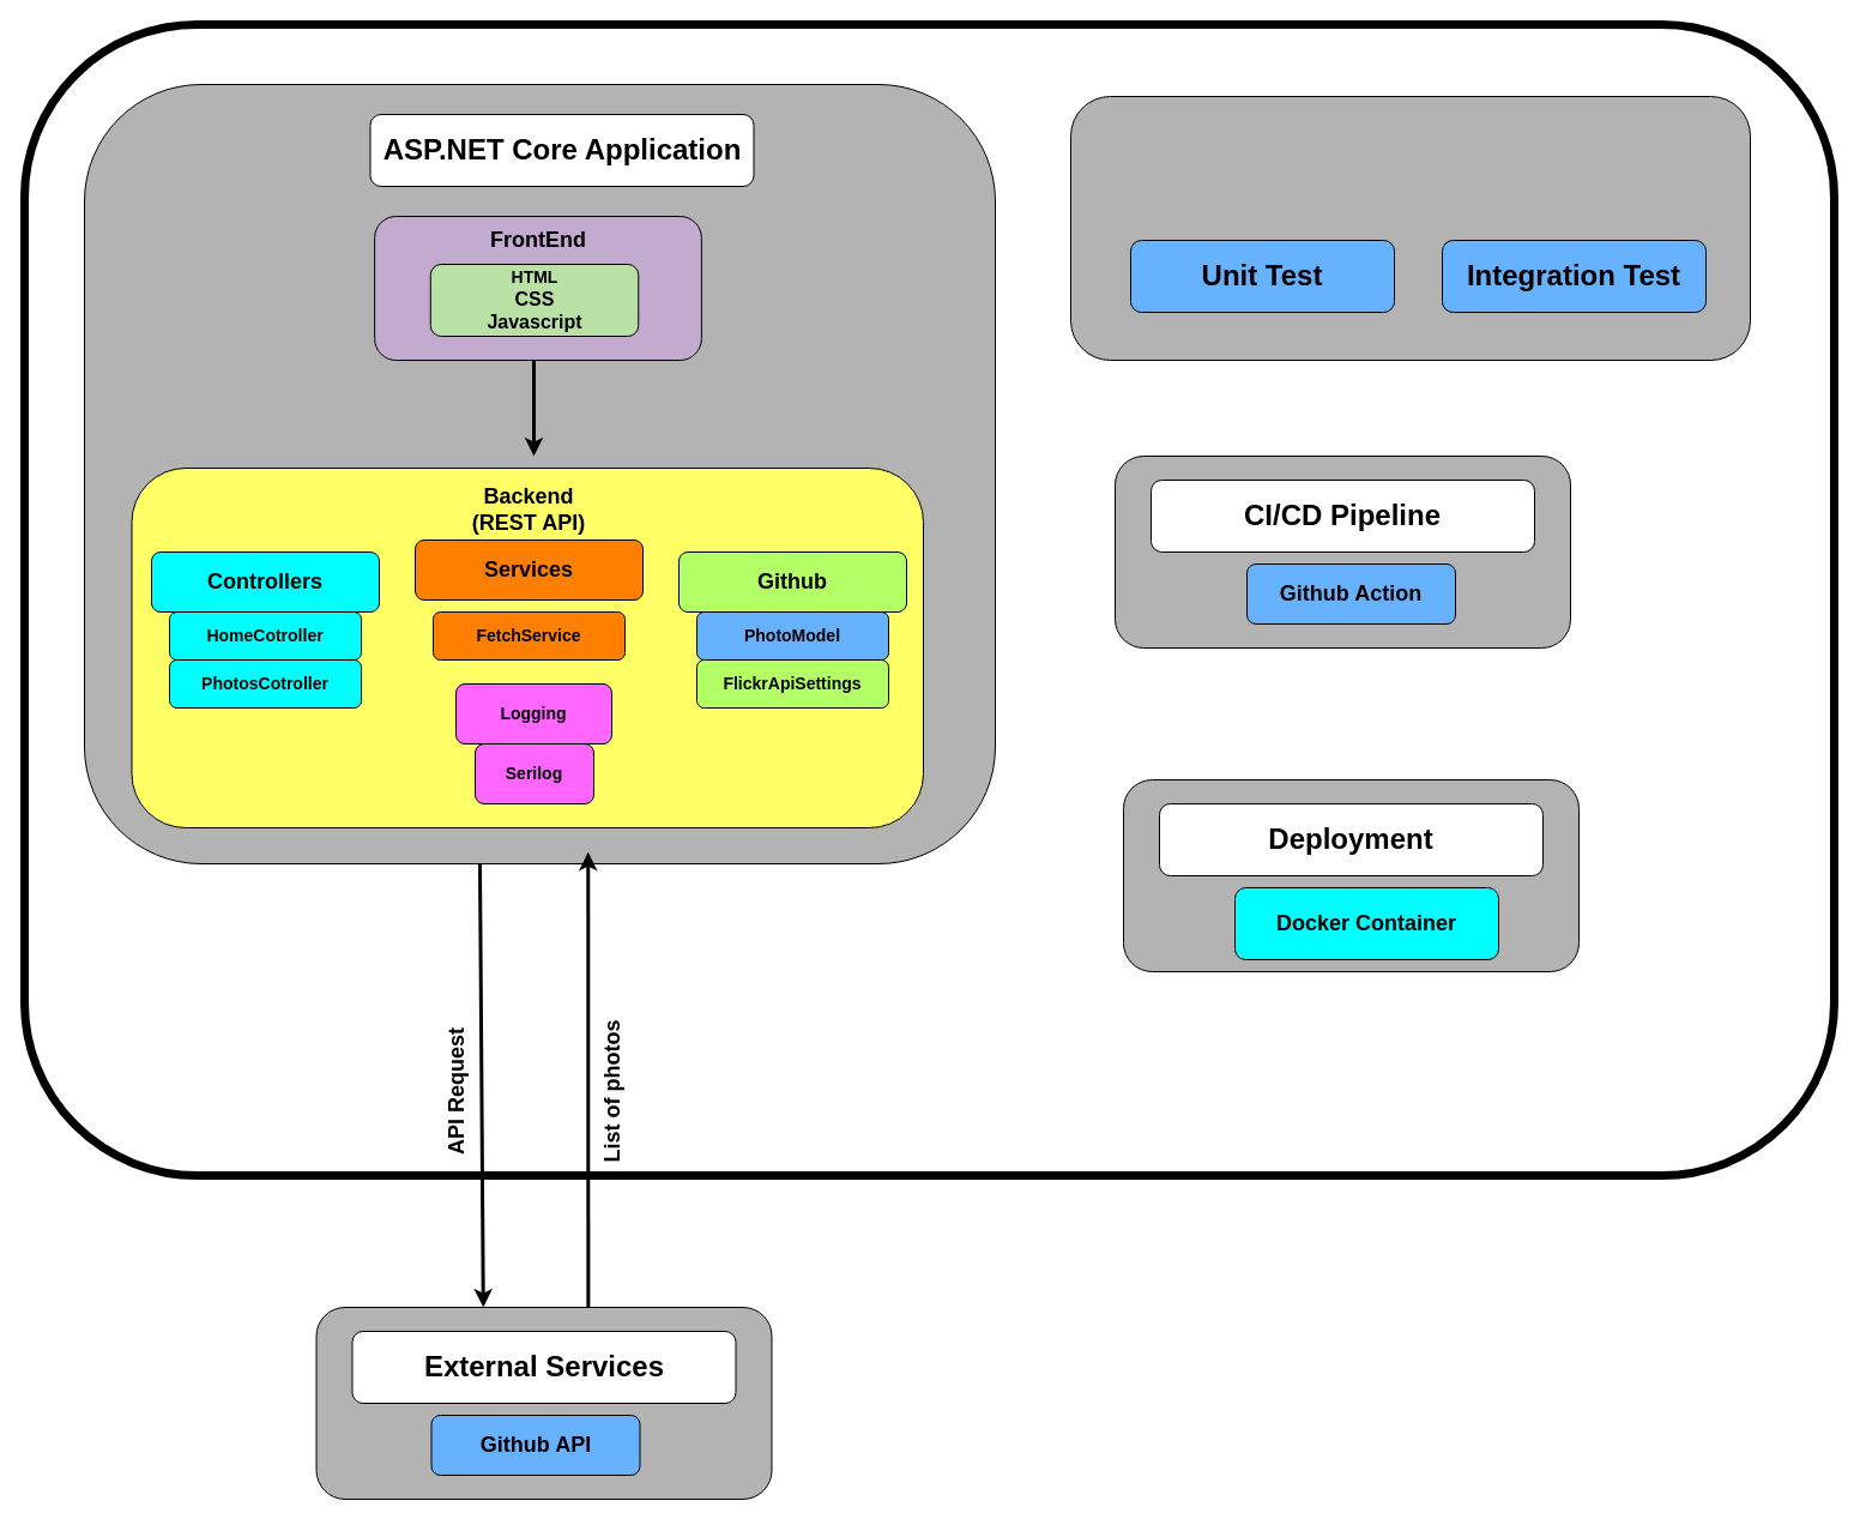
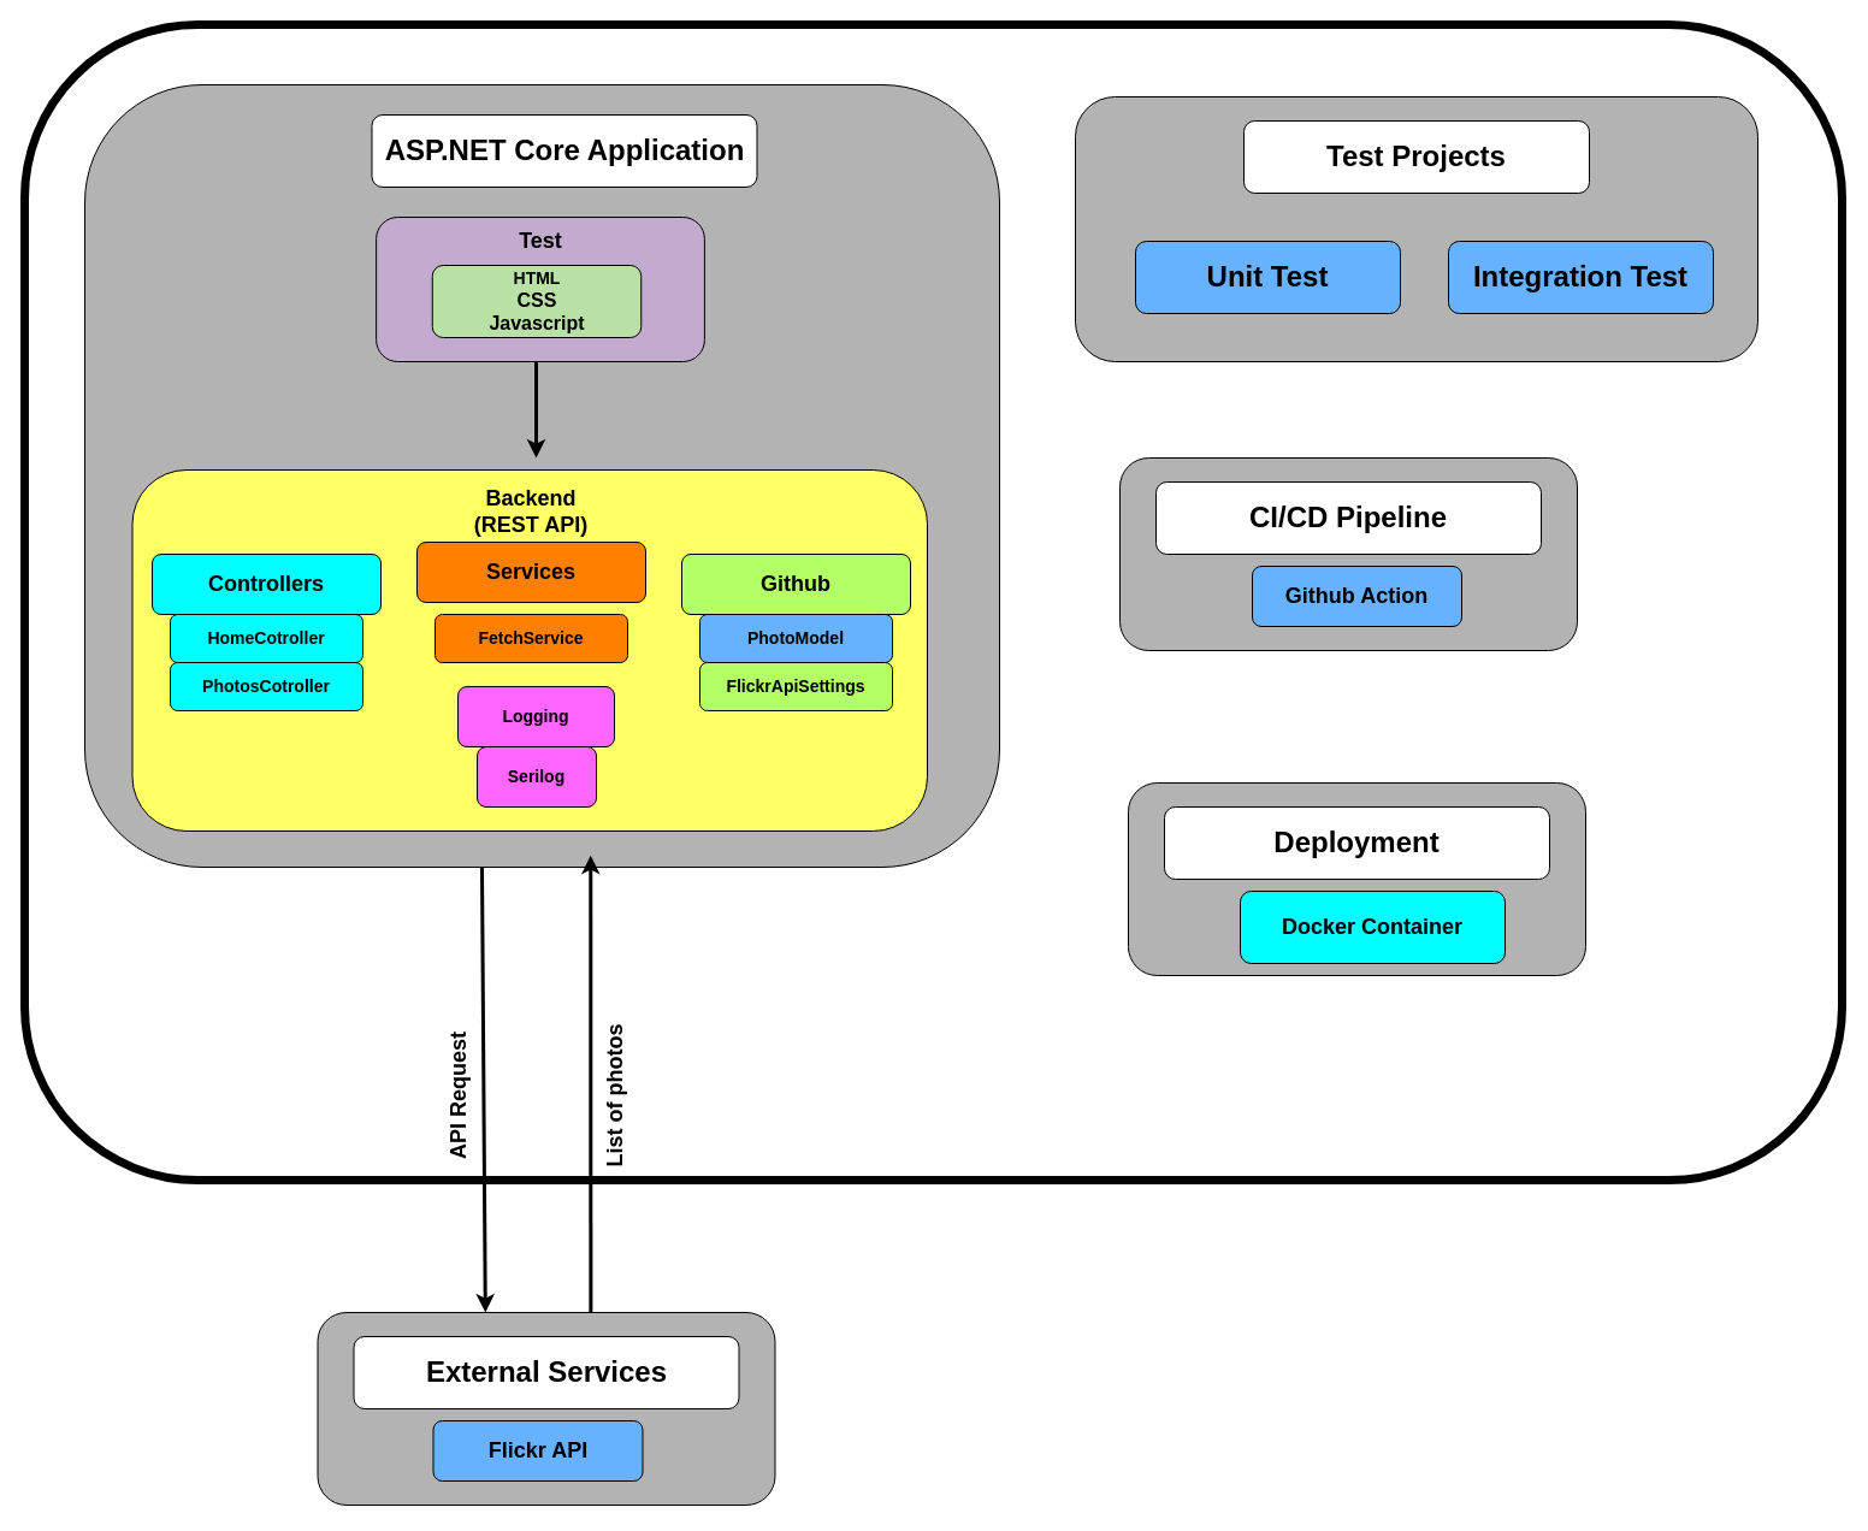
  <mxCell id="0" />
  <mxCell id="1" parent="0" />
  <mxCell id="2" value="" style="rounded=1;whiteSpace=wrap;html=1;fillColor=none;strokeWidth=7;" vertex="1" parent="1"><mxGeometry x="20" y="20" width="1510" height="960" as="geometry" /></mxCell>
  <mxCell id="3" value="" style="rounded=1;whiteSpace=wrap;html=1;fillColor=#B3B3B3;" vertex="1" parent="1"><mxGeometry x="70" y="70" width="760" height="650" as="geometry" /></mxCell>
  <mxCell id="4" value="&lt;font style=&quot;font-size: 24px;&quot;&gt;&lt;b&gt;ASP.NET Core Application&lt;/b&gt;&lt;/font&gt;" style="rounded=1;whiteSpace=wrap;html=1;" vertex="1" parent="1"><mxGeometry x="308.5" y="95" width="320" height="60" as="geometry" /></mxCell>
  <mxCell id="5" value="&lt;div&gt;&lt;br&gt;&lt;/div&gt;" style="rounded=1;whiteSpace=wrap;html=1;fillColor=#C3ABD0;" vertex="1" parent="1"><mxGeometry x="312.13" y="180" width="272.75" height="120" as="geometry" /></mxCell>
  <mxCell id="6" value="" style="rounded=1;whiteSpace=wrap;html=1;fillColor=#FFFF66;" vertex="1" parent="1"><mxGeometry x="109.5" y="390" width="660.5" height="300" as="geometry" /></mxCell>
  <mxCell id="7" value="&lt;font style=&quot;font-size: 18px;&quot;&gt;&lt;b style=&quot;&quot;&gt;Backend (REST API)&lt;/b&gt;&lt;/font&gt;" style="text;strokeColor=none;align=center;fillColor=none;html=1;verticalAlign=middle;whiteSpace=wrap;rounded=0;" vertex="1" parent="1"><mxGeometry x="391" y="410" width="100" height="30" as="geometry" /></mxCell>
  <mxCell id="8" value="&lt;font style=&quot;font-size: 18px;&quot;&gt;&lt;b&gt;Controllers&lt;/b&gt;&lt;/font&gt;" style="rounded=1;whiteSpace=wrap;html=1;fillColor=#00FFFF;" vertex="1" parent="1"><mxGeometry x="126" y="460" width="190" height="50" as="geometry" /></mxCell>
  <mxCell id="9" value="&lt;font style=&quot;font-size: 14px;&quot;&gt;&lt;b&gt;HomeCotroller&lt;/b&gt;&lt;/font&gt;" style="rounded=1;whiteSpace=wrap;html=1;fillColor=#00FFFF;" vertex="1" parent="1"><mxGeometry x="141" y="510" width="160" height="40" as="geometry" /></mxCell>
  <mxCell id="10" value="&lt;font style=&quot;font-size: 14px;&quot;&gt;&lt;b&gt;PhotosCotroller&lt;/b&gt;&lt;/font&gt;" style="rounded=1;whiteSpace=wrap;html=1;fillColor=#00FFFF;" vertex="1" parent="1"><mxGeometry x="141" y="550" width="160" height="40" as="geometry" /></mxCell>
  <mxCell id="11" value="&lt;font style=&quot;font-size: 18px;&quot;&gt;&lt;b&gt;Services&lt;/b&gt;&lt;/font&gt;" style="rounded=1;whiteSpace=wrap;html=1;fillColor=#FF8000;" vertex="1" parent="1"><mxGeometry x="346" y="450" width="190" height="50" as="geometry" /></mxCell>
  <mxCell id="12" value="&lt;font style=&quot;font-size: 14px;&quot;&gt;&lt;b&gt;FetchService&lt;/b&gt;&lt;/font&gt;" style="rounded=1;whiteSpace=wrap;html=1;fillColor=#FF8000;" vertex="1" parent="1"><mxGeometry x="361" y="510" width="160" height="40" as="geometry" /></mxCell>
  <mxCell id="13" value="&lt;font style=&quot;font-size: 18px;&quot;&gt;&lt;b&gt;Github&lt;/b&gt;&lt;/font&gt;" style="rounded=1;whiteSpace=wrap;html=1;fillColor=#B3FF66;" vertex="1" parent="1"><mxGeometry x="566" y="460" width="190" height="50" as="geometry" /></mxCell>
  <mxCell id="14" value="&lt;font style=&quot;font-size: 14px;&quot;&gt;&lt;b&gt;PhotoModel&lt;/b&gt;&lt;/font&gt;" style="rounded=1;whiteSpace=wrap;html=1;fillColor=#66b2ff;" vertex="1" parent="1"><mxGeometry x="581" y="510" width="160" height="40" as="geometry" /></mxCell>
  <mxCell id="15" value="&lt;font style=&quot;font-size: 14px;&quot;&gt;&lt;b&gt;FlickrApiSettings&lt;/b&gt;&lt;/font&gt;" style="rounded=1;whiteSpace=wrap;html=1;fillColor=#B3FF66;" vertex="1" parent="1"><mxGeometry x="581" y="550" width="160" height="40" as="geometry" /></mxCell>
  <mxCell id="16" value="" style="endArrow=classic;html=1;rounded=0;jumpSize=20;strokeWidth=3;" edge="1" parent="1"><mxGeometry width="50" height="50" relative="1" as="geometry"><mxPoint x="445" y="300" as="sourcePoint" /><mxPoint x="445" y="380" as="targetPoint" /></mxGeometry></mxCell>
  <mxCell id="17" value="" style="rounded=1;whiteSpace=wrap;html=1;fillColor=#B3B3B3;" vertex="1" parent="1"><mxGeometry x="893" y="80" width="567" height="220" as="geometry" /></mxCell>
+ <mxCell id="18" value="&lt;font style=&quot;font-size: 24px;&quot;&gt;&lt;b&gt;Test Projects&lt;/b&gt;&lt;/font&gt;" style="rounded=1;whiteSpace=wrap;html=1;" vertex="1" parent="1"><mxGeometry x="1033" y="100" width="287" height="60" as="geometry" /></mxCell>
  <mxCell id="19" value="&lt;b&gt;&lt;font style=&quot;font-size: 14px;&quot;&gt;Logging&lt;/font&gt;&lt;/b&gt;" style="rounded=1;whiteSpace=wrap;html=1;fillColor=#FF66FF;" vertex="1" parent="1"><mxGeometry x="380" y="570" width="130" height="50" as="geometry" /></mxCell>
  <mxCell id="20" value="&lt;b&gt;&lt;font style=&quot;font-size: 14px;&quot;&gt;Serilog&lt;/font&gt;&lt;/b&gt;" style="rounded=1;whiteSpace=wrap;html=1;fillColor=#FF66FF;" vertex="1" parent="1"><mxGeometry x="396" y="620" width="99" height="50" as="geometry" /></mxCell>
  <mxCell id="21" value="" style="rounded=1;whiteSpace=wrap;html=1;fillColor=#B3B3B3;" vertex="1" parent="1"><mxGeometry x="263.5" y="1090" width="380" height="160" as="geometry" /></mxCell>
  <mxCell id="22" value="&lt;font style=&quot;font-size: 24px;&quot;&gt;&lt;b&gt;External Services&lt;/b&gt;&lt;/font&gt;" style="rounded=1;whiteSpace=wrap;html=1;" vertex="1" parent="1"><mxGeometry x="293.5" y="1110" width="320" height="60" as="geometry" /></mxCell>
- <mxCell id="23" value="&lt;font style=&quot;font-size: 18px;&quot;&gt;&lt;b style=&quot;&quot;&gt;Github API&lt;/b&gt;&lt;/font&gt;" style="rounded=1;whiteSpace=wrap;html=1;fillColor=#66B2FF;" vertex="1" parent="1"><mxGeometry x="359.5" y="1180" width="174" height="50" as="geometry" /></mxCell>
+ <mxCell id="23" value="&lt;font style=&quot;font-size: 18px;&quot;&gt;&lt;b style=&quot;&quot;&gt;Flickr API&lt;/b&gt;&lt;/font&gt;" style="rounded=1;whiteSpace=wrap;html=1;fillColor=#66B2FF;" vertex="1" parent="1"><mxGeometry x="359.5" y="1180" width="174" height="50" as="geometry" /></mxCell>
  <mxCell id="24" value="&lt;font style=&quot;font-size: 24px;&quot;&gt;&lt;b&gt;Integration Test&lt;/b&gt;&lt;/font&gt;" style="rounded=1;whiteSpace=wrap;html=1;fillColor=#66B2FF;" vertex="1" parent="1"><mxGeometry x="1203" y="200" width="220" height="60" as="geometry" /></mxCell>
  <mxCell id="25" value="&lt;font style=&quot;font-size: 24px;&quot;&gt;&lt;b&gt;Unit Test&lt;/b&gt;&lt;/font&gt;" style="rounded=1;whiteSpace=wrap;html=1;fillColor=#66B2FF;" vertex="1" parent="1"><mxGeometry x="943" y="200" width="220" height="60" as="geometry" /></mxCell>
  <mxCell id="26" value="&lt;font style=&quot;font-size: 14px;&quot;&gt;&lt;b&gt;HTML&lt;/b&gt;&lt;/font&gt;&lt;div&gt;&lt;font size=&quot;3&quot;&gt;&lt;b&gt;CSS&lt;/b&gt;&lt;/font&gt;&lt;/div&gt;&lt;div&gt;&lt;font size=&quot;3&quot;&gt;&lt;b&gt;Javascript&lt;/b&gt;&lt;/font&gt;&lt;/div&gt;" style="rounded=1;whiteSpace=wrap;html=1;fillColor=#B9E0A5;" vertex="1" parent="1"><mxGeometry x="358.75" y="220" width="173.5" height="60" as="geometry" /></mxCell>
- <mxCell id="27" value="&lt;font style=&quot;font-size: 18px;&quot;&gt;&lt;b&gt;FrontEnd&lt;/b&gt;&lt;/font&gt;" style="text;strokeColor=none;align=center;fillColor=none;html=1;verticalAlign=middle;whiteSpace=wrap;rounded=0;" vertex="1" parent="1"><mxGeometry x="383.51" y="180" width="130" height="40" as="geometry" /></mxCell>
+ <mxCell id="27" value="&lt;font style=&quot;font-size: 18px;&quot;&gt;&lt;b&gt;Test&lt;/b&gt;&lt;/font&gt;" style="text;strokeColor=none;align=center;fillColor=none;html=1;verticalAlign=middle;whiteSpace=wrap;rounded=0;" vertex="1" parent="1"><mxGeometry x="383.51" y="180" width="130" height="40" as="geometry" /></mxCell>
  <mxCell id="28" value="" style="rounded=1;whiteSpace=wrap;html=1;fillColor=#B3B3B3;" vertex="1" parent="1"><mxGeometry x="930" y="380" width="380" height="160" as="geometry" /></mxCell>
  <mxCell id="29" value="&lt;font style=&quot;font-size: 24px;&quot;&gt;&lt;b&gt;CI/CD Pipeline&lt;/b&gt;&lt;/font&gt;" style="rounded=1;whiteSpace=wrap;html=1;" vertex="1" parent="1"><mxGeometry x="960" y="400" width="320" height="60" as="geometry" /></mxCell>
  <mxCell id="30" value="&lt;font style=&quot;font-size: 18px;&quot;&gt;&lt;b style=&quot;&quot;&gt;Github Action&lt;/b&gt;&lt;/font&gt;" style="rounded=1;whiteSpace=wrap;html=1;fillColor=#66B2FF;" vertex="1" parent="1"><mxGeometry x="1040" y="470" width="174" height="50" as="geometry" /></mxCell>
  <mxCell id="31" value="" style="rounded=1;whiteSpace=wrap;html=1;fillColor=#B3B3B3;" vertex="1" parent="1"><mxGeometry x="937" y="650" width="380" height="160" as="geometry" /></mxCell>
  <mxCell id="32" value="&lt;font style=&quot;font-size: 24px;&quot;&gt;&lt;b&gt;Deployment&lt;/b&gt;&lt;/font&gt;" style="rounded=1;whiteSpace=wrap;html=1;" vertex="1" parent="1"><mxGeometry x="967" y="670" width="320" height="60" as="geometry" /></mxCell>
  <mxCell id="33" value="" style="endArrow=classic;html=1;rounded=0;jumpSize=20;strokeWidth=3;exitX=0.5;exitY=1;exitDx=0;exitDy=0;" edge="1" parent="1"><mxGeometry width="50" height="50" relative="1" as="geometry"><mxPoint x="400" y="720" as="sourcePoint" /><mxPoint x="402.79" y="1090" as="targetPoint" /></mxGeometry></mxCell>
  <mxCell id="34" value="" style="endArrow=classic;html=1;rounded=0;jumpSize=20;strokeWidth=3;entryX=0.553;entryY=0.985;entryDx=0;entryDy=0;entryPerimeter=0;exitX=0.597;exitY=0;exitDx=0;exitDy=0;exitPerimeter=0;" edge="1" parent="1" source="21" target="3"><mxGeometry width="50" height="50" relative="1" as="geometry"><mxPoint x="600" y="1070" as="sourcePoint" /><mxPoint x="470" y="720" as="targetPoint" /></mxGeometry></mxCell>
  <mxCell id="35" value="&lt;b&gt;&lt;font style=&quot;font-size: 18px;&quot;&gt;API Request&lt;/font&gt;&lt;/b&gt;" style="text;strokeColor=none;align=center;fillColor=none;html=1;verticalAlign=middle;whiteSpace=wrap;rounded=0;rotation=-90;" vertex="1" parent="1"><mxGeometry x="316" y="900" width="130" height="20" as="geometry" /></mxCell>
  <mxCell id="36" value="&lt;b&gt;&lt;font style=&quot;font-size: 18px;&quot;&gt;List of photos&lt;/font&gt;&lt;/b&gt;" style="text;strokeColor=none;align=center;fillColor=none;html=1;verticalAlign=middle;whiteSpace=wrap;rounded=0;rotation=-90;" vertex="1" parent="1"><mxGeometry x="446" y="900" width="130" height="20" as="geometry" /></mxCell>
  <mxCell id="37" value="&lt;font style=&quot;font-size: 18px;&quot;&gt;&lt;b style=&quot;&quot;&gt;Docker Container&lt;/b&gt;&lt;/font&gt;" style="rounded=1;whiteSpace=wrap;html=1;fillColor=#00ffff;" vertex="1" parent="1"><mxGeometry x="1030" y="740" width="220" height="60" as="geometry" /></mxCell>
